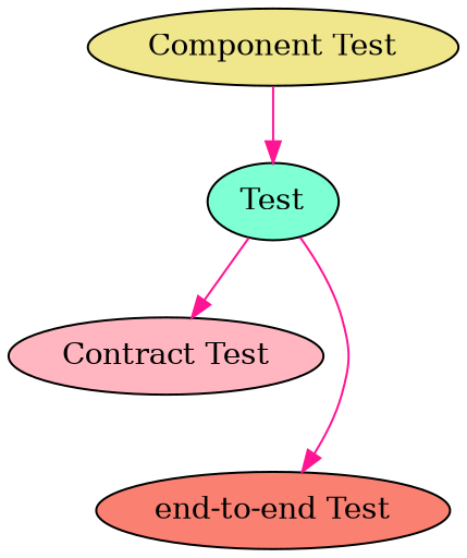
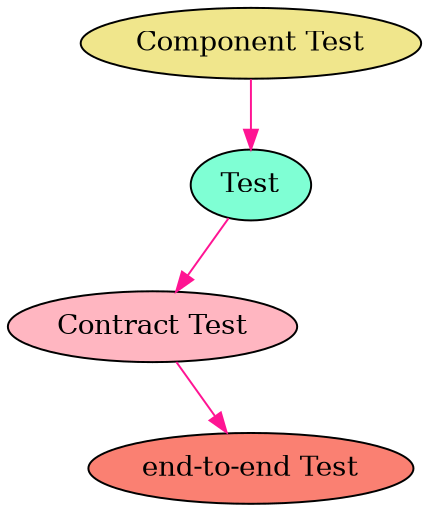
  digraph {
    node [style=filled]
    edge [color=deeppink style=solid]
    n1 [fillcolor=aquamarine label=Test]
    n2 [fillcolor=lightpink label="Contract Test"]
    n3 [fillcolor=salmon label="end-to-end Test"]
    n4 [fillcolor=khaki label="Component Test"]
    n1 -> n2
-   n1 -> n3
+   n2 -> n3
    n4 -> n1
  }
